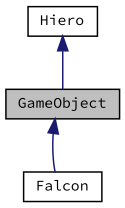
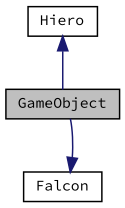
  digraph {
    fontname="Source Code Pro"
    node [color=black fillcolor=white fontname="Source Code Pro" fontsize=10 shape=record style=filled]
    edge [color=midnightblue dir=back fontname="Source Code Pro" fontsize=10 labelfontname=Helvetica labelfontsize=10 style=solid]
    n1 [fillcolor=grey75 fontcolor=black height=0.2 label=GameObject width=0.4]
    n2 [height=0.2 label=Falcon width=0.4]
    n3 [height=0.2 label=Hiero width=0.4]
-   n1 -> n2
+   n2 -> n1
    n3 -> n1
  }
